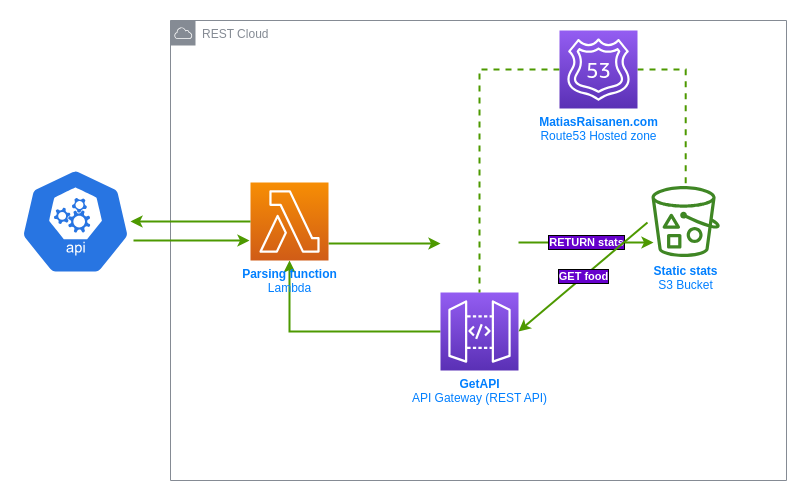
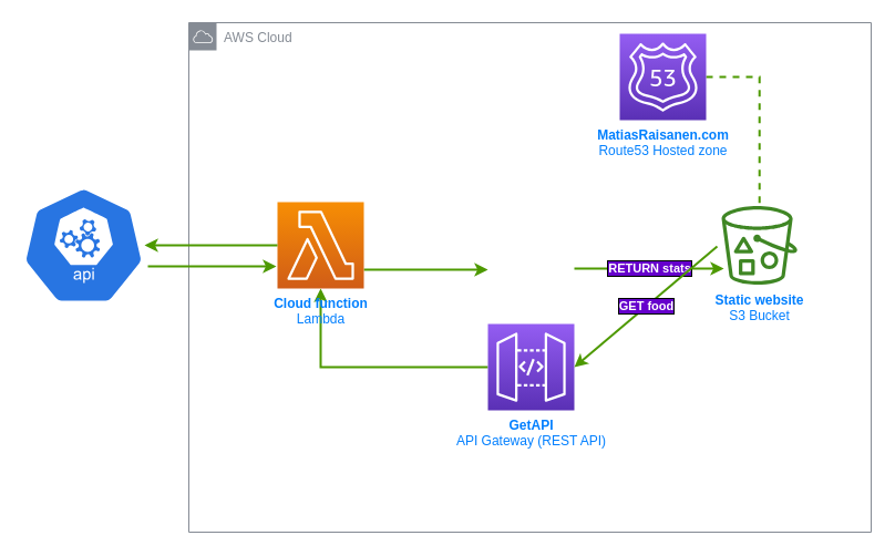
  <mxCell id="0" />
  <mxCell id="1" parent="0" />
- <mxCell id="2" value="REST Cloud" style="points=[[0,0],[0.25,0],[0.5,0],[0.75,0],[1,0],[1,0.25],[1,0.5],[1,0.75],[1,1],[0.75,1],[0.5,1],[0.25,1],[0,1],[0,0.75],[0,0.5],[0,0.25]];outlineConnect=0;gradientColor=none;html=1;whiteSpace=wrap;fontSize=12;fontStyle=0;container=1;pointerEvents=0;collapsible=0;recursiveResize=0;shape=mxgraph.aws4.group;grIcon=mxgraph.aws4.group_aws_cloud;strokeColor=#858B94;fillColor=none;verticalAlign=top;align=left;spacingLeft=30;fontColor=#858B94;dashed=0;" parent="1" vertex="1"><mxGeometry x="170" y="20" width="616" height="460" as="geometry" /></mxCell>
+ <mxCell id="2" value="AWS Cloud" style="points=[[0,0],[0.25,0],[0.5,0],[0.75,0],[1,0],[1,0.25],[1,0.5],[1,0.75],[1,1],[0.75,1],[0.5,1],[0.25,1],[0,1],[0,0.75],[0,0.5],[0,0.25]];outlineConnect=0;gradientColor=none;html=1;whiteSpace=wrap;fontSize=12;fontStyle=0;container=1;pointerEvents=0;collapsible=0;recursiveResize=0;shape=mxgraph.aws4.group;grIcon=mxgraph.aws4.group_aws_cloud;strokeColor=#858B94;fillColor=none;verticalAlign=top;align=left;spacingLeft=30;fontColor=#858B94;dashed=0;" parent="1" vertex="1"><mxGeometry x="170" y="20" width="616" height="460" as="geometry" /></mxCell>
  <mxCell id="3" value="" style="edgeStyle=orthogonalEdgeStyle;shape=connector;rounded=0;orthogonalLoop=1;jettySize=auto;html=1;labelBackgroundColor=default;strokeColor=#4D9900;strokeWidth=2;fontFamily=Helvetica;fontSize=11;fontColor=#007FFF;endArrow=classic;" edge="1" parent="2" source="5" target="7"><mxGeometry relative="1" as="geometry" /></mxCell>
  <mxCell id="4" value="RETURN stats" style="edgeStyle=orthogonalEdgeStyle;shape=connector;rounded=0;orthogonalLoop=1;jettySize=auto;html=1;labelBackgroundColor=#6600CC;strokeColor=#4D9900;strokeWidth=2;fontFamily=Helvetica;fontSize=11;fontColor=#FFFFFF;endArrow=classic;labelBorderColor=default;spacingTop=0;spacingLeft=0;fontStyle=1" edge="1" parent="2"><mxGeometry relative="1" as="geometry"><mxPoint x="348" y="222" as="sourcePoint" /><mxPoint x="483" y="222" as="targetPoint" /></mxGeometry></mxCell>
  <mxCell id="5" value="&lt;b&gt;GetAPI&lt;/b&gt;&lt;br&gt;API Gateway (REST API)" style="sketch=0;points=[[0,0,0],[0.25,0,0],[0.5,0,0],[0.75,0,0],[1,0,0],[0,1,0],[0.25,1,0],[0.5,1,0],[0.75,1,0],[1,1,0],[0,0.25,0],[0,0.5,0],[0,0.75,0],[1,0.25,0],[1,0.5,0],[1,0.75,0]];outlineConnect=0;fontColor=#007FFF;gradientColor=#945DF2;gradientDirection=north;fillColor=#5A30B5;strokeColor=#ffffff;dashed=0;verticalLabelPosition=bottom;verticalAlign=top;align=center;fontSize=12;fontStyle=0;aspect=fixed;shape=mxgraph.aws4.resourceIcon;resIcon=mxgraph.aws4.api_gateway;html=1;labelPosition=center;" parent="2" vertex="1"><mxGeometry x="270" y="272" width="78" height="78" as="geometry" /></mxCell>
  <mxCell id="6" value="" style="edgeStyle=orthogonalEdgeStyle;shape=connector;rounded=0;orthogonalLoop=1;jettySize=auto;html=1;labelBackgroundColor=default;strokeColor=#4D9900;strokeWidth=2;fontFamily=Helvetica;fontSize=11;fontColor=#007FFF;endArrow=classic;" edge="1" parent="2"><mxGeometry relative="1" as="geometry"><mxPoint x="158" y="223" as="sourcePoint" /><mxPoint x="270" y="223" as="targetPoint" /></mxGeometry></mxCell>
- <mxCell id="7" value="&lt;b&gt;Parsing function&lt;/b&gt;&lt;br&gt;Lambda" style="sketch=0;points=[[0,0,0],[0.25,0,0],[0.5,0,0],[0.75,0,0],[1,0,0],[0,1,0],[0.25,1,0],[0.5,1,0],[0.75,1,0],[1,1,0],[0,0.25,0],[0,0.5,0],[0,0.75,0],[1,0.25,0],[1,0.5,0],[1,0.75,0]];outlineConnect=0;fontColor=#007FFF;gradientColor=#F78E04;gradientDirection=north;fillColor=#D05C17;strokeColor=#ffffff;dashed=0;verticalLabelPosition=bottom;verticalAlign=top;align=center;fontSize=12;fontStyle=0;aspect=fixed;shape=mxgraph.aws4.resourceIcon;resIcon=mxgraph.aws4.lambda;html=1;" parent="2" vertex="1"><mxGeometry x="80" y="162" width="78" height="78" as="geometry" /></mxCell>
- <mxCell id="8" value="&lt;b&gt;Static stats&lt;/b&gt;&lt;br&gt;S3 Bucket" style="sketch=0;outlineConnect=0;fontColor=#007FFF;gradientColor=none;fillColor=#3F8624;strokeColor=none;dashed=0;verticalLabelPosition=bottom;verticalAlign=top;align=center;fontSize=12;fontStyle=0;aspect=fixed;pointerEvents=1;shape=mxgraph.aws4.bucket_with_objects;html=1;" parent="2" vertex="1"><mxGeometry x="481" y="165.5" width="68.27" height="71" as="geometry" /></mxCell>
+ <mxCell id="7" value="&lt;b&gt;Cloud function&lt;/b&gt;&lt;br&gt;Lambda" style="sketch=0;points=[[0,0,0],[0.25,0,0],[0.5,0,0],[0.75,0,0],[1,0,0],[0,1,0],[0.25,1,0],[0.5,1,0],[0.75,1,0],[1,1,0],[0,0.25,0],[0,0.5,0],[0,0.75,0],[1,0.25,0],[1,0.5,0],[1,0.75,0]];outlineConnect=0;fontColor=#007FFF;gradientColor=#F78E04;gradientDirection=north;fillColor=#D05C17;strokeColor=#ffffff;dashed=0;verticalLabelPosition=bottom;verticalAlign=top;align=center;fontSize=12;fontStyle=0;aspect=fixed;shape=mxgraph.aws4.resourceIcon;resIcon=mxgraph.aws4.lambda;html=1;" parent="2" vertex="1"><mxGeometry x="80" y="162" width="78" height="78" as="geometry" /></mxCell>
+ <mxCell id="8" value="&lt;b&gt;Static website&lt;/b&gt;&lt;br&gt;S3 Bucket" style="sketch=0;outlineConnect=0;fontColor=#007FFF;gradientColor=none;fillColor=#3F8624;strokeColor=none;dashed=0;verticalLabelPosition=bottom;verticalAlign=top;align=center;fontSize=12;fontStyle=0;aspect=fixed;pointerEvents=1;shape=mxgraph.aws4.bucket_with_objects;html=1;" parent="2" vertex="1"><mxGeometry x="481" y="165.5" width="68.27" height="71" as="geometry" /></mxCell>
  <mxCell id="9" value="GET food" style="endArrow=classic;html=1;rounded=0;labelBackgroundColor=#6600CC;strokeColor=#4D9900;strokeWidth=2;fontFamily=Helvetica;fontSize=11;fontColor=#FFFFFF;shape=connector;entryX=1;entryY=0.5;entryDx=0;entryDy=0;entryPerimeter=0;labelBorderColor=default;fontStyle=1" edge="1" parent="2" target="5"><mxGeometry width="50" height="50" relative="1" as="geometry"><mxPoint x="477" y="202" as="sourcePoint" /><mxPoint x="373" y="202" as="targetPoint" /></mxGeometry></mxCell>
  <mxCell id="10" value="" style="edgeStyle=orthogonalEdgeStyle;shape=connector;rounded=0;orthogonalLoop=1;jettySize=auto;html=1;labelBackgroundColor=default;strokeColor=#4D9900;strokeWidth=2;fontFamily=Helvetica;fontSize=11;fontColor=#007FFF;endArrow=classic;" edge="1" parent="2"><mxGeometry relative="1" as="geometry"><mxPoint x="-37" y="220" as="sourcePoint" /><mxPoint x="79" y="220" as="targetPoint" /></mxGeometry></mxCell>
- <mxCell id="11" value="" style="edgeStyle=orthogonalEdgeStyle;rounded=0;orthogonalLoop=1;jettySize=auto;html=1;labelBackgroundColor=default;strokeColor=#4D9900;strokeWidth=2;fontFamily=Helvetica;fontSize=11;fontColor=#007FFE;endArrow=none;dashed=1;entryX=0.5;entryY=0;entryDx=0;entryDy=0;entryPerimeter=0;endFill=0;" edge="1" parent="1" source="13" target="5"><mxGeometry relative="1" as="geometry"><mxPoint x="449" y="69" as="targetPoint" /></mxGeometry></mxCell>
  <mxCell id="12" value="" style="edgeStyle=orthogonalEdgeStyle;shape=connector;rounded=0;orthogonalLoop=1;jettySize=auto;html=1;labelBackgroundColor=default;strokeColor=#4D9900;strokeWidth=2;fontFamily=Helvetica;fontSize=11;fontColor=#007FFE;endArrow=none;endFill=0;dashed=1;" edge="1" parent="1" source="13" target="8"><mxGeometry relative="1" as="geometry"><mxPoint x="666" y="69" as="targetPoint" /></mxGeometry></mxCell>
  <mxCell id="13" value="&lt;font color=&quot;#007ffe&quot;&gt;&lt;b&gt;MatiasRaisanen.com&lt;/b&gt;&lt;br&gt;Route53 Hosted zone&lt;br&gt;&lt;/font&gt;" style="sketch=0;points=[[0,0,0],[0.25,0,0],[0.5,0,0],[0.75,0,0],[1,0,0],[0,1,0],[0.25,1,0],[0.5,1,0],[0.75,1,0],[1,1,0],[0,0.25,0],[0,0.5,0],[0,0.75,0],[1,0.25,0],[1,0.5,0],[1,0.75,0]];outlineConnect=0;fontColor=#232F3E;gradientColor=#945DF2;gradientDirection=north;fillColor=#5A30B5;strokeColor=#ffffff;dashed=0;verticalLabelPosition=bottom;verticalAlign=top;align=center;html=1;fontSize=12;fontStyle=0;aspect=fixed;shape=mxgraph.aws4.resourceIcon;resIcon=mxgraph.aws4.route_53;fontFamily=Helvetica;" vertex="1" parent="1"><mxGeometry x="559" y="30" width="78" height="78" as="geometry" /></mxCell>
  <mxCell id="14" value="" style="edgeStyle=orthogonalEdgeStyle;shape=connector;rounded=0;orthogonalLoop=1;jettySize=auto;html=1;labelBackgroundColor=default;strokeColor=#4D9900;strokeWidth=2;fontFamily=Helvetica;fontSize=11;fontColor=#007FFE;endArrow=none;endFill=0;startArrow=classic;startFill=1;" edge="1" parent="1" source="15" target="7"><mxGeometry relative="1" as="geometry"><mxPoint x="165" y="224" as="targetPoint" /></mxGeometry></mxCell>
  <mxCell id="15" value="" style="sketch=0;html=1;dashed=0;whitespace=wrap;fillColor=#2875E2;strokeColor=#ffffff;points=[[0.005,0.63,0],[0.1,0.2,0],[0.9,0.2,0],[0.5,0,0],[0.995,0.63,0],[0.72,0.99,0],[0.5,1,0],[0.28,0.99,0]];shape=mxgraph.kubernetes.icon;prIcon=api;fontFamily=Helvetica;fontSize=11;fontColor=#007FFE;" vertex="1" parent="1"><mxGeometry x="20" y="164.5" width="110" height="113" as="geometry" /></mxCell>
